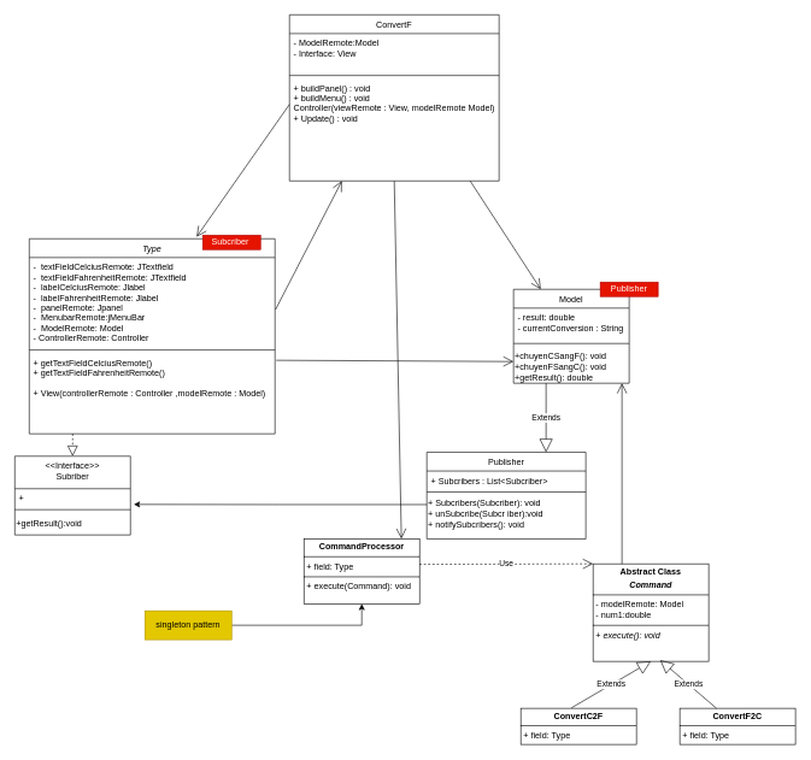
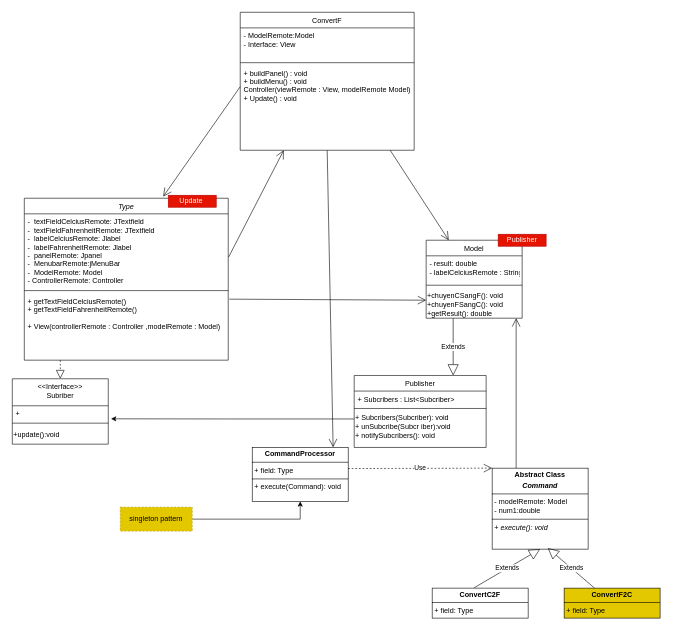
  <mxCell id="0" />
  <mxCell id="1" parent="0" />
  <mxCell id="2" value="Type" style="swimlane;fontStyle=2;align=center;verticalAlign=top;childLayout=stackLayout;horizontal=1;startSize=26;horizontalStack=0;resizeParent=1;resizeLast=0;collapsible=1;marginBottom=0;rounded=0;shadow=0;strokeWidth=1;" parent="1" vertex="1"><mxGeometry x="40" y="330" width="340" height="270" as="geometry"><mxRectangle x="230" y="140" width="160" height="26" as="alternateBounds" /></mxGeometry></mxCell>
  <mxCell id="3" value="-  textFieldCelciusRemote: JTextfield&#10;-  textFieldFahrenheitRemote: JTextfield&#10;-  labelCelciusRemote: Jlabel&#10;-  labelFahrenheitRemote: Jlabel&#10;-  panelRemote: Jpanel&#10;-  MenubarRemote:jMenuBar&#10;-  ModelRemote: Model&#10;- ControllerRemote: Controller" style="text;align=left;verticalAlign=top;spacingLeft=4;spacingRight=4;overflow=hidden;rotatable=0;points=[[0,0.5],[1,0.5]];portConstraint=eastwest;" parent="2" vertex="1"><mxGeometry y="26" width="340" height="124" as="geometry" /></mxCell>
  <mxCell id="4" value="" style="line;html=1;strokeWidth=1;align=left;verticalAlign=middle;spacingTop=-1;spacingLeft=3;spacingRight=3;rotatable=0;labelPosition=right;points=[];portConstraint=eastwest;" parent="2" vertex="1"><mxGeometry y="150" width="340" height="8" as="geometry" /></mxCell>
  <mxCell id="5" value="+ getTextFieldCelciusRemote()&#10;+ getTextFieldFahrenheitRemote()&#10;&#10;+ View(controllerRemote : Controller ,modelRemote : Model)&#10;" style="text;align=left;verticalAlign=top;spacingLeft=4;spacingRight=4;overflow=hidden;rotatable=0;points=[[0,0.5],[1,0.5]];portConstraint=eastwest;" parent="2" vertex="1"><mxGeometry y="158" width="340" height="82" as="geometry" /></mxCell>
  <mxCell id="6" value="ConvertF" style="swimlane;fontStyle=0;align=center;verticalAlign=top;childLayout=stackLayout;horizontal=1;startSize=26;horizontalStack=0;resizeParent=1;resizeLast=0;collapsible=1;marginBottom=0;rounded=0;shadow=0;strokeWidth=1;" parent="1" vertex="1"><mxGeometry x="400" y="20" width="290" height="230" as="geometry"><mxRectangle x="130" y="380" width="160" height="26" as="alternateBounds" /></mxGeometry></mxCell>
  <mxCell id="7" value="- ModelRemote:Model&#10;- Interface: View" style="text;align=left;verticalAlign=top;spacingLeft=4;spacingRight=4;overflow=hidden;rotatable=0;points=[[0,0.5],[1,0.5]];portConstraint=eastwest;" parent="6" vertex="1"><mxGeometry y="26" width="290" height="54" as="geometry" /></mxCell>
  <mxCell id="8" value="" style="line;html=1;strokeWidth=1;align=left;verticalAlign=middle;spacingTop=-1;spacingLeft=3;spacingRight=3;rotatable=0;labelPosition=right;points=[];portConstraint=eastwest;" parent="6" vertex="1"><mxGeometry y="80" width="290" height="8" as="geometry" /></mxCell>
  <mxCell id="9" value="+ buildPanel() : void&#10;+ buildMenu() : void&#10;Controller(viewRemote : View, modelRemote Model)&#10;+ Update() : void&#10;" style="text;align=left;verticalAlign=top;spacingLeft=4;spacingRight=4;overflow=hidden;rotatable=0;points=[[0,0.5],[1,0.5]];portConstraint=eastwest;" parent="6" vertex="1"><mxGeometry y="88" width="290" height="72" as="geometry" /></mxCell>
  <mxCell id="10" value="Model" style="swimlane;fontStyle=0;align=center;verticalAlign=top;childLayout=stackLayout;horizontal=1;startSize=26;horizontalStack=0;resizeParent=1;resizeLast=0;collapsible=1;marginBottom=0;rounded=0;shadow=0;strokeWidth=1;" parent="1" vertex="1"><mxGeometry x="710" y="400" width="160" height="130" as="geometry"><mxRectangle x="340" y="380" width="170" height="26" as="alternateBounds" /></mxGeometry></mxCell>
- <mxCell id="11" value="- result: double&#10;- currentConversion : String" style="text;align=left;verticalAlign=top;spacingLeft=4;spacingRight=4;overflow=hidden;rotatable=0;points=[[0,0.5],[1,0.5]];portConstraint=eastwest;" parent="10" vertex="1"><mxGeometry y="26" width="160" height="44" as="geometry" /></mxCell>
+ <mxCell id="11" value="- result: double&#10;- labelCelciusRemote : String" style="text;align=left;verticalAlign=top;spacingLeft=4;spacingRight=4;overflow=hidden;rotatable=0;points=[[0,0.5],[1,0.5]];portConstraint=eastwest;" parent="10" vertex="1"><mxGeometry y="26" width="160" height="44" as="geometry" /></mxCell>
  <mxCell id="12" value="" style="line;html=1;strokeWidth=1;align=left;verticalAlign=middle;spacingTop=-1;spacingLeft=3;spacingRight=3;rotatable=0;labelPosition=right;points=[];portConstraint=eastwest;" parent="10" vertex="1"><mxGeometry y="70" width="160" height="10" as="geometry" /></mxCell>
  <mxCell id="13" value="&lt;div style=&quot;&quot;&gt;&lt;br&gt;&lt;/div&gt;&lt;div style=&quot;&quot;&gt;&lt;span style=&quot;text-wrap: nowrap;&quot;&gt;+chuyenCSangF(): void&lt;/span&gt;&lt;/div&gt;&lt;div style=&quot;&quot;&gt;&lt;span style=&quot;text-wrap: nowrap;&quot;&gt;+chuy&lt;/span&gt;&lt;span style=&quot;background-color: initial; text-wrap: nowrap;&quot;&gt;enFSangC&lt;/span&gt;&lt;span style=&quot;background-color: initial; text-wrap: nowrap;&quot;&gt;(): void&lt;/span&gt;&lt;/div&gt;&lt;div style=&quot;&quot;&gt;&lt;span style=&quot;text-wrap: nowrap;&quot;&gt;+getResult(): double&lt;/span&gt;&lt;/div&gt;" style="text;html=1;align=left;verticalAlign=middle;whiteSpace=wrap;rounded=0;" parent="10" vertex="1"><mxGeometry y="80" width="160" height="40" as="geometry" /></mxCell>
  <mxCell id="14" value="&lt;&lt;Interface&gt;&gt;&#10;Subriber" style="swimlane;fontStyle=0;align=center;verticalAlign=top;childLayout=stackLayout;horizontal=1;startSize=45;horizontalStack=0;resizeParent=1;resizeLast=0;collapsible=1;marginBottom=0;rounded=0;shadow=0;strokeWidth=1;" parent="1" vertex="1"><mxGeometry x="20" y="631" width="160" height="109" as="geometry"><mxRectangle x="340" y="380" width="170" height="26" as="alternateBounds" /></mxGeometry></mxCell>
  <mxCell id="15" value="+" style="text;align=left;verticalAlign=top;spacingLeft=4;spacingRight=4;overflow=hidden;rotatable=0;points=[[0,0.5],[1,0.5]];portConstraint=eastwest;" parent="14" vertex="1"><mxGeometry y="45" width="160" height="24" as="geometry" /></mxCell>
  <mxCell id="16" value="" style="line;html=1;strokeWidth=1;align=left;verticalAlign=middle;spacingTop=-1;spacingLeft=3;spacingRight=3;rotatable=0;labelPosition=right;points=[];portConstraint=eastwest;" parent="14" vertex="1"><mxGeometry y="69" width="160" height="10" as="geometry" /></mxCell>
- <mxCell id="17" value="&lt;div style=&quot;&quot;&gt;+getResult():void&lt;/div&gt;" style="text;html=1;align=left;verticalAlign=middle;whiteSpace=wrap;rounded=0;" parent="14" vertex="1"><mxGeometry y="79" width="160" height="30" as="geometry" /></mxCell>
+ <mxCell id="17" value="&lt;div style=&quot;&quot;&gt;+update():void&lt;/div&gt;" style="text;html=1;align=left;verticalAlign=middle;whiteSpace=wrap;rounded=0;" parent="14" vertex="1"><mxGeometry y="79" width="160" height="30" as="geometry" /></mxCell>
  <mxCell id="18" value="Publisher" style="swimlane;fontStyle=0;align=center;verticalAlign=top;childLayout=stackLayout;horizontal=1;startSize=26;horizontalStack=0;resizeParent=1;resizeLast=0;collapsible=1;marginBottom=0;rounded=0;shadow=0;strokeWidth=1;" parent="1" vertex="1"><mxGeometry x="590" y="625.5" width="220" height="120" as="geometry"><mxRectangle x="340" y="380" width="170" height="26" as="alternateBounds" /></mxGeometry></mxCell>
  <mxCell id="19" value="+ Subcribers : List&lt;Subcriber&gt;" style="text;align=left;verticalAlign=top;spacingLeft=4;spacingRight=4;overflow=hidden;rotatable=0;points=[[0,0.5],[1,0.5]];portConstraint=eastwest;" parent="18" vertex="1"><mxGeometry y="26" width="220" height="24" as="geometry" /></mxCell>
  <mxCell id="20" value="" style="line;html=1;strokeWidth=1;align=left;verticalAlign=middle;spacingTop=-1;spacingLeft=3;spacingRight=3;rotatable=0;labelPosition=right;points=[];portConstraint=eastwest;" parent="18" vertex="1"><mxGeometry y="50" width="220" height="10" as="geometry" /></mxCell>
  <mxCell id="21" value="&lt;div style=&quot;&quot;&gt;&lt;span style=&quot;text-wrap: nowrap;&quot;&gt;+ Subcribers(&lt;/span&gt;&lt;span style=&quot;text-wrap: nowrap; background-color: initial;&quot;&gt;Subcriber): void&lt;/span&gt;&lt;br&gt;&lt;/div&gt;&lt;div style=&quot;&quot;&gt;&lt;span style=&quot;text-wrap: nowrap; background-color: initial;&quot;&gt;+ unSubcribe(Subcr iber):void&lt;/span&gt;&lt;/div&gt;&lt;div style=&quot;&quot;&gt;&lt;span style=&quot;text-wrap: nowrap; background-color: initial;&quot;&gt;+ notifySubcribers(): void&lt;/span&gt;&lt;/div&gt;" style="text;html=1;align=left;verticalAlign=middle;whiteSpace=wrap;rounded=0;" parent="18" vertex="1"><mxGeometry y="60" width="220" height="50" as="geometry" /></mxCell>
  <mxCell id="22" value="Extends" style="endArrow=block;endSize=16;endFill=0;html=1;rounded=0;entryX=0.75;entryY=0;entryDx=0;entryDy=0;" parent="1" target="18" edge="1"><mxGeometry width="160" relative="1" as="geometry"><mxPoint x="755" y="530" as="sourcePoint" /><mxPoint x="780" y="580" as="targetPoint" /></mxGeometry></mxCell>
  <mxCell id="23" value="" style="endArrow=block;dashed=1;endFill=0;endSize=12;html=1;rounded=0;entryX=0.5;entryY=0;entryDx=0;entryDy=0;" parent="1" target="14" edge="1"><mxGeometry width="160" relative="1" as="geometry"><mxPoint x="100" y="600" as="sourcePoint" /><mxPoint x="780" y="580" as="targetPoint" /></mxGeometry></mxCell>
  <mxCell id="24" value="" style="endArrow=open;endFill=1;endSize=12;html=1;rounded=0;" parent="1" target="10" edge="1"><mxGeometry width="160" relative="1" as="geometry"><mxPoint x="650" y="250" as="sourcePoint" /><mxPoint x="1279" y="270" as="targetPoint" /></mxGeometry></mxCell>
- <mxCell id="25" value="Subcriber&amp;nbsp;" style="whiteSpace=wrap;html=1;fillColor=#e51400;fontColor=#ffffff;strokeColor=#B20000;" parent="1" vertex="1"><mxGeometry x="280" y="325" width="80" height="20" as="geometry" /></mxCell>
+ <mxCell id="25" value="Update&amp;nbsp;" style="whiteSpace=wrap;html=1;fillColor=#e51400;fontColor=#ffffff;strokeColor=#B20000;" parent="1" vertex="1"><mxGeometry x="280" y="325" width="80" height="20" as="geometry" /></mxCell>
  <mxCell id="26" value="&lt;div&gt;Publisher&lt;/div&gt;" style="whiteSpace=wrap;html=1;fillColor=#e51400;fontColor=#ffffff;strokeColor=#B20000;" parent="1" vertex="1"><mxGeometry x="830" y="390" width="80" height="20" as="geometry" /></mxCell>
  <mxCell id="27" value="" style="endArrow=open;endFill=1;endSize=12;html=1;rounded=0;entryX=0.25;entryY=1;entryDx=0;entryDy=0;exitX=1.002;exitY=0.581;exitDx=0;exitDy=0;exitPerimeter=0;" parent="1" source="3" target="6" edge="1"><mxGeometry width="160" relative="1" as="geometry"><mxPoint x="620" y="470" as="sourcePoint" /><mxPoint x="519.995" y="489.998" as="targetPoint" /></mxGeometry></mxCell>
  <mxCell id="28" value="" style="endArrow=open;endFill=1;endSize=12;html=1;rounded=0;entryX=0;entryY=0.5;entryDx=0;entryDy=0;exitX=1.005;exitY=0.125;exitDx=0;exitDy=0;exitPerimeter=0;" parent="1" source="5" target="13" edge="1"><mxGeometry width="160" relative="1" as="geometry"><mxPoint x="484" y="511" as="sourcePoint" /><mxPoint x="870" y="485" as="targetPoint" /></mxGeometry></mxCell>
  <mxCell id="29" value="" style="endArrow=open;endFill=1;endSize=12;html=1;rounded=0;exitX=0;exitY=0.5;exitDx=0;exitDy=0;entryX=0.681;entryY=-0.01;entryDx=0;entryDy=0;entryPerimeter=0;" parent="1" source="9" target="2" edge="1"><mxGeometry width="160" relative="1" as="geometry"><mxPoint x="594.95" y="218" as="sourcePoint" /><mxPoint x="509.995" y="318.028" as="targetPoint" /></mxGeometry></mxCell>
  <mxCell id="30" style="edgeStyle=orthogonalEdgeStyle;rounded=0;orthogonalLoop=1;jettySize=auto;html=1;exitX=0;exitY=0.25;exitDx=0;exitDy=0;entryX=1.029;entryY=0.906;entryDx=0;entryDy=0;entryPerimeter=0;" parent="1" source="21" target="15" edge="1"><mxGeometry relative="1" as="geometry" /></mxCell>
  <mxCell id="31" value="&lt;p style=&quot;margin:0px;margin-top:4px;text-align:center;&quot;&gt;&lt;b&gt;CommandProcessor&lt;/b&gt;&lt;/p&gt;&lt;hr size=&quot;1&quot; style=&quot;border-style:solid;&quot;&gt;&lt;p style=&quot;margin:0px;margin-left:4px;&quot;&gt;+ field: Type&lt;/p&gt;&lt;hr size=&quot;1&quot; style=&quot;border-style:solid;&quot;&gt;&lt;p style=&quot;margin:0px;margin-left:4px;&quot;&gt;+ execute(Command): void&lt;/p&gt;" style="verticalAlign=top;align=left;overflow=fill;html=1;whiteSpace=wrap;" parent="1" vertex="1"><mxGeometry x="420" y="745.5" width="160" height="90" as="geometry" /></mxCell>
  <mxCell id="32" value="&lt;p style=&quot;margin:0px;margin-top:4px;text-align:center;&quot;&gt;&lt;b&gt;Abstract Class&lt;/b&gt;&lt;/p&gt;&lt;p style=&quot;margin:0px;margin-top:4px;text-align:center;&quot;&gt;&lt;b&gt;&lt;i&gt;Command&lt;/i&gt;&lt;/b&gt;&lt;/p&gt;&lt;hr size=&quot;1&quot; style=&quot;border-style:solid;&quot;&gt;&lt;p style=&quot;margin:0px;margin-left:4px;&quot;&gt;- modelRemote: Model&lt;/p&gt;&lt;p style=&quot;margin:0px;margin-left:4px;&quot;&gt;- num1:double&lt;/p&gt;&lt;hr size=&quot;1&quot; style=&quot;border-style:solid;&quot;&gt;&lt;p style=&quot;margin:0px;margin-left:4px;&quot;&gt;+ &lt;i&gt;execute(): void&lt;/i&gt;&lt;/p&gt;" style="verticalAlign=top;align=left;overflow=fill;html=1;whiteSpace=wrap;" parent="1" vertex="1"><mxGeometry x="820" y="780" width="160" height="135" as="geometry" /></mxCell>
  <mxCell id="33" value="&lt;p style=&quot;margin:0px;margin-top:4px;text-align:center;&quot;&gt;&lt;b&gt;ConvertC2F&lt;/b&gt;&lt;/p&gt;&lt;hr size=&quot;1&quot; style=&quot;border-style:solid;&quot;&gt;&lt;p style=&quot;margin:0px;margin-left:4px;&quot;&gt;+ field: Type&lt;/p&gt;&lt;p style=&quot;margin:0px;margin-left:4px;&quot;&gt;&lt;br&gt;&lt;/p&gt;" style="verticalAlign=top;align=left;overflow=fill;html=1;whiteSpace=wrap;" parent="1" vertex="1"><mxGeometry x="720" y="980" width="160" height="50" as="geometry" /></mxCell>
  <mxCell id="34" value="Extends" style="endArrow=block;endSize=16;endFill=0;html=1;rounded=0;exitX=0.438;exitY=-0.013;exitDx=0;exitDy=0;exitPerimeter=0;entryX=0.5;entryY=1;entryDx=0;entryDy=0;" parent="1" source="33" target="32" edge="1"><mxGeometry width="160" relative="1" as="geometry"><mxPoint x="500" y="940" as="sourcePoint" /><mxPoint x="660" y="940" as="targetPoint" /></mxGeometry></mxCell>
- <mxCell id="35" value="&lt;p style=&quot;margin:0px;margin-top:4px;text-align:center;&quot;&gt;&lt;b&gt;ConvertF2C&lt;/b&gt;&lt;/p&gt;&lt;hr size=&quot;1&quot; style=&quot;border-style:solid;&quot;&gt;&lt;p style=&quot;margin:0px;margin-left:4px;&quot;&gt;+ field: Type&lt;/p&gt;&lt;p style=&quot;margin:0px;margin-left:4px;&quot;&gt;&lt;br&gt;&lt;/p&gt;" style="verticalAlign=top;align=left;overflow=fill;html=1;whiteSpace=wrap;" parent="1" vertex="1"><mxGeometry x="940" y="980" width="160" height="50" as="geometry" /></mxCell>
+ <mxCell id="35" value="&lt;p style=&quot;margin:0px;margin-top:4px;text-align:center;&quot;&gt;&lt;b&gt;ConvertF2C&lt;/b&gt;&lt;/p&gt;&lt;hr size=&quot;1&quot; style=&quot;border-style:solid;&quot;&gt;&lt;p style=&quot;margin:0px;margin-left:4px;&quot;&gt;+ field: Type&lt;/p&gt;&lt;p style=&quot;margin:0px;margin-left:4px;&quot;&gt;&lt;br&gt;&lt;/p&gt;" style="verticalAlign=top;align=left;overflow=fill;html=1;whiteSpace=wrap;fillColor=#e3c800;" parent="1" vertex="1"><mxGeometry x="940" y="980" width="160" height="50" as="geometry" /></mxCell>
  <mxCell id="36" value="Extends" style="endArrow=block;endSize=16;endFill=0;html=1;rounded=0;entryX=0.58;entryY=0.987;entryDx=0;entryDy=0;entryPerimeter=0;" parent="1" source="35" target="32" edge="1"><mxGeometry width="160" relative="1" as="geometry"><mxPoint x="500" y="940" as="sourcePoint" /><mxPoint x="660" y="940" as="targetPoint" /></mxGeometry></mxCell>
  <mxCell id="37" style="edgeStyle=orthogonalEdgeStyle;rounded=0;orthogonalLoop=1;jettySize=auto;html=1;" parent="1" source="38" target="31" edge="1"><mxGeometry relative="1" as="geometry" /></mxCell>
- <mxCell id="38" value="singleton pattern" style="whiteSpace=wrap;html=1;fillColor=#e3c800;fontColor=#000000;strokeColor=#B09500;" parent="1" vertex="1"><mxGeometry x="200" y="845" width="120" height="40" as="geometry" /></mxCell>
+ <mxCell id="38" value="singleton pattern" style="whiteSpace=wrap;html=1;fillColor=#e3c800;fontColor=#000000;strokeColor=#B09500;dashed=1;" parent="1" vertex="1"><mxGeometry x="200" y="845" width="120" height="40" as="geometry" /></mxCell>
  <mxCell id="39" value="Use" style="endArrow=open;endSize=12;dashed=1;html=1;rounded=0;entryX=0;entryY=0;entryDx=0;entryDy=0;exitX=0.999;exitY=0.391;exitDx=0;exitDy=0;exitPerimeter=0;" parent="1" source="31" target="32" edge="1"><mxGeometry width="160" relative="1" as="geometry"><mxPoint x="616" y="910" as="sourcePoint" /><mxPoint x="640" y="890" as="targetPoint" /></mxGeometry></mxCell>
  <mxCell id="40" value="" style="endArrow=open;endFill=1;endSize=12;html=1;rounded=0;exitX=0.25;exitY=0;exitDx=0;exitDy=0;" parent="1" source="32" edge="1"><mxGeometry width="160" relative="1" as="geometry"><mxPoint x="947" y="770" as="sourcePoint" /><mxPoint x="860" y="530" as="targetPoint" /></mxGeometry></mxCell>
  <mxCell id="41" value="" style="endArrow=open;endFill=1;endSize=12;html=1;rounded=0;exitX=0.5;exitY=1;exitDx=0;exitDy=0;entryX=0.843;entryY=-0.002;entryDx=0;entryDy=0;entryPerimeter=0;" parent="1" source="6" target="31" edge="1"><mxGeometry width="160" relative="1" as="geometry"><mxPoint x="840" y="950" as="sourcePoint" /><mxPoint x="990" y="540" as="targetPoint" /></mxGeometry></mxCell>
